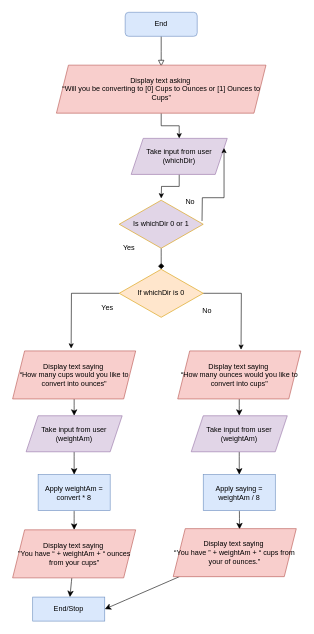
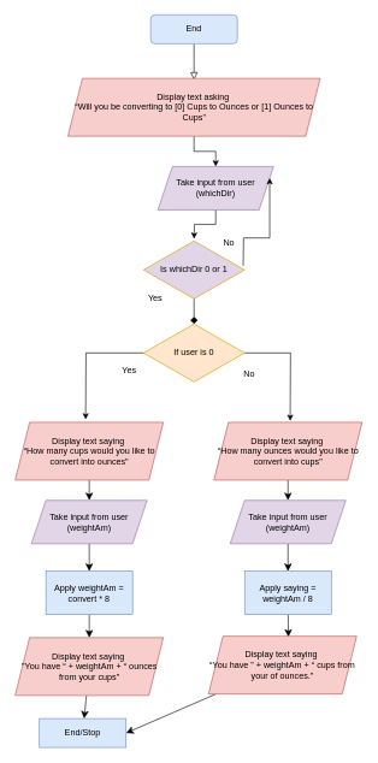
  <mxCell id="0" />
  <mxCell id="1" parent="0" />
  <mxCell id="2" value="" style="rounded=0;html=1;jettySize=auto;orthogonalLoop=1;fontSize=11;endArrow=block;endFill=0;endSize=8;strokeWidth=1;shadow=0;labelBackgroundColor=none;edgeStyle=orthogonalEdgeStyle;" edge="1" parent="1" source="3"><mxGeometry relative="1" as="geometry"><mxPoint x="268" y="110" as="targetPoint" /></mxGeometry></mxCell>
  <mxCell id="3" value="End" style="rounded=1;whiteSpace=wrap;html=1;fontSize=12;glass=0;strokeWidth=1;shadow=0;fillColor=#dae8fc;strokeColor=#6c8ebf;" vertex="1" parent="1"><mxGeometry x="208" y="20" width="120" height="40" as="geometry" /></mxCell>
  <mxCell id="4" style="edgeStyle=orthogonalEdgeStyle;rounded=0;orthogonalLoop=1;jettySize=auto;html=1;entryX=0.5;entryY=0;entryDx=0;entryDy=0;" edge="1" parent="1" source="5" target="7"><mxGeometry relative="1" as="geometry" /></mxCell>
  <mxCell id="5" value="&lt;div&gt;Display text asking&amp;nbsp;&lt;/div&gt;&lt;div&gt;“Will you be converting to [0] Cups to Ounces or [1] Ounces to Cups”&lt;/div&gt;" style="shape=parallelogram;perimeter=parallelogramPerimeter;whiteSpace=wrap;html=1;fixedSize=1;fillColor=#f8cecc;strokeColor=#b85450;" vertex="1" parent="1"><mxGeometry x="93.5" y="108" width="349" height="80" as="geometry" /></mxCell>
  <mxCell id="6" style="edgeStyle=orthogonalEdgeStyle;rounded=0;orthogonalLoop=1;jettySize=auto;html=1;entryX=0.5;entryY=0;entryDx=0;entryDy=0;" edge="1" parent="1" source="7"><mxGeometry relative="1" as="geometry"><mxPoint x="268" y="330" as="targetPoint" /></mxGeometry></mxCell>
  <mxCell id="7" value="&lt;div&gt;Take input from user&lt;/div&gt;&lt;div&gt;(whichDir)&lt;br&gt;&lt;/div&gt;" style="shape=parallelogram;perimeter=parallelogramPerimeter;whiteSpace=wrap;html=1;fixedSize=1;fillColor=#e1d5e7;strokeColor=#9673a6;" vertex="1" parent="1"><mxGeometry x="218" y="230" width="160" height="60" as="geometry" /></mxCell>
  <mxCell id="8" style="edgeStyle=orthogonalEdgeStyle;rounded=0;orthogonalLoop=1;jettySize=auto;html=1;exitX=1;exitY=0.5;exitDx=0;exitDy=0;entryX=1;entryY=0.25;entryDx=0;entryDy=0;" edge="1" parent="1" target="7"><mxGeometry relative="1" as="geometry"><mxPoint x="362" y="292.5" as="targetPoint" /><mxPoint x="336" y="367.5" as="sourcePoint" /></mxGeometry></mxCell>
  <mxCell id="9" value="No" style="text;html=1;align=center;verticalAlign=middle;resizable=0;points=[];autosize=1;strokeColor=none;fillColor=none;" vertex="1" parent="1"><mxGeometry x="296" y="321" width="40" height="30" as="geometry" /></mxCell>
  <mxCell id="10" value="Yes" style="text;html=1;align=center;verticalAlign=middle;resizable=0;points=[];autosize=1;strokeColor=none;fillColor=none;" vertex="1" parent="1"><mxGeometry x="194" y="398" width="40" height="30" as="geometry" /></mxCell>
  <mxCell id="11" style="edgeStyle=orthogonalEdgeStyle;rounded=0;orthogonalLoop=1;jettySize=auto;html=1;" edge="1" parent="1" source="13"><mxGeometry relative="1" as="geometry"><mxPoint x="401" y="582" as="targetPoint" /></mxGeometry></mxCell>
  <mxCell id="12" style="edgeStyle=orthogonalEdgeStyle;rounded=0;orthogonalLoop=1;jettySize=auto;html=1;" edge="1" parent="1" source="13"><mxGeometry relative="1" as="geometry"><mxPoint x="118" y="580" as="targetPoint" /></mxGeometry></mxCell>
- <mxCell id="13" value="If whichDir is 0" style="rhombus;whiteSpace=wrap;html=1;fillColor=#ffe6cc;strokeColor=#d79b00;" vertex="1" parent="1"><mxGeometry x="198" y="448" width="140" height="80" as="geometry" /></mxCell>
+ <mxCell id="13" value="If user is 0" style="rhombus;whiteSpace=wrap;html=1;fillColor=#ffe6cc;strokeColor=#d79b00;" vertex="1" parent="1"><mxGeometry x="198" y="448" width="140" height="80" as="geometry" /></mxCell>
  <mxCell id="14" style="edgeStyle=none;curved=1;rounded=0;orthogonalLoop=1;jettySize=auto;html=1;entryX=0.539;entryY=0.013;entryDx=0;entryDy=0;entryPerimeter=0;fontSize=12;startSize=8;endSize=8;" edge="1" parent="1" source="15" target="29"><mxGeometry relative="1" as="geometry" /></mxCell>
  <mxCell id="15" value="Apply saying = weightAm / 8" style="rounded=0;whiteSpace=wrap;html=1;fillColor=#dae8fc;strokeColor=#6c8ebf;" vertex="1" parent="1"><mxGeometry x="338" y="790" width="120" height="60" as="geometry" /></mxCell>
  <mxCell id="16" style="edgeStyle=none;curved=1;rounded=0;orthogonalLoop=1;jettySize=auto;html=1;fontSize=12;startSize=8;endSize=8;endArrow=diamond;" edge="1" parent="1" source="17" target="13"><mxGeometry relative="1" as="geometry" /></mxCell>
  <mxCell id="17" value="Is whichDir 0 or 1" style="rhombus;whiteSpace=wrap;html=1;fillColor=#e1d5e7;strokeColor=#d79b00;" vertex="1" parent="1"><mxGeometry x="198" y="333" width="140" height="80" as="geometry" /></mxCell>
  <mxCell id="18" value="Yes" style="text;html=1;align=center;verticalAlign=middle;resizable=0;points=[];autosize=1;strokeColor=none;fillColor=none;" vertex="1" parent="1"><mxGeometry x="158" y="498" width="40" height="30" as="geometry" /></mxCell>
  <mxCell id="19" value="No" style="text;html=1;align=center;verticalAlign=middle;resizable=0;points=[];autosize=1;strokeColor=none;fillColor=none;" vertex="1" parent="1"><mxGeometry x="324" y="502" width="40" height="30" as="geometry" /></mxCell>
  <mxCell id="20" style="edgeStyle=none;curved=1;rounded=0;orthogonalLoop=1;jettySize=auto;html=1;fontSize=12;startSize=8;endSize=8;" edge="1" parent="1" source="21" target="23"><mxGeometry relative="1" as="geometry" /></mxCell>
  <mxCell id="21" value="&lt;div&gt;Display text saying&amp;nbsp;&lt;/div&gt;&lt;div&gt;“How many cups would you like to convert into ounces&quot;&lt;/div&gt;" style="shape=parallelogram;perimeter=parallelogramPerimeter;whiteSpace=wrap;html=1;fixedSize=1;fillColor=#f8cecc;strokeColor=#b85450;" vertex="1" parent="1"><mxGeometry x="20.5" y="584" width="205" height="80" as="geometry" /></mxCell>
  <mxCell id="22" style="edgeStyle=none;curved=1;rounded=0;orthogonalLoop=1;jettySize=auto;html=1;fontSize=12;startSize=8;endSize=8;" edge="1" parent="1" source="23" target="31"><mxGeometry relative="1" as="geometry" /></mxCell>
  <mxCell id="23" value="&lt;div&gt;Take input from user&lt;/div&gt;&lt;div&gt;(weightAm)&lt;br&gt;&lt;/div&gt;" style="shape=parallelogram;perimeter=parallelogramPerimeter;whiteSpace=wrap;html=1;fixedSize=1;fillColor=#e1d5e7;strokeColor=#9673a6;" vertex="1" parent="1"><mxGeometry x="43" y="692" width="160" height="60" as="geometry" /></mxCell>
  <mxCell id="24" style="edgeStyle=none;curved=1;rounded=0;orthogonalLoop=1;jettySize=auto;html=1;entryX=0.5;entryY=0;entryDx=0;entryDy=0;fontSize=12;startSize=8;endSize=8;" edge="1" parent="1" source="25" target="27"><mxGeometry relative="1" as="geometry" /></mxCell>
  <mxCell id="25" value="&lt;div&gt;Display text saying&amp;nbsp;&lt;/div&gt;&lt;div&gt;“How many ounces would you like to convert into cups&quot;&lt;/div&gt;" style="shape=parallelogram;perimeter=parallelogramPerimeter;whiteSpace=wrap;html=1;fixedSize=1;fillColor=#f8cecc;strokeColor=#b85450;" vertex="1" parent="1"><mxGeometry x="295.5" y="584" width="205" height="80" as="geometry" /></mxCell>
  <mxCell id="26" style="edgeStyle=none;curved=1;rounded=0;orthogonalLoop=1;jettySize=auto;html=1;entryX=0.5;entryY=0;entryDx=0;entryDy=0;fontSize=12;startSize=8;endSize=8;" edge="1" parent="1" source="27" target="15"><mxGeometry relative="1" as="geometry" /></mxCell>
  <mxCell id="27" value="&lt;div&gt;Take input from user&lt;/div&gt;&lt;div&gt;(weightAm)&lt;br&gt;&lt;/div&gt;" style="shape=parallelogram;perimeter=parallelogramPerimeter;whiteSpace=wrap;html=1;fixedSize=1;fillColor=#e1d5e7;strokeColor=#9673a6;" vertex="1" parent="1"><mxGeometry x="318" y="692" width="160" height="60" as="geometry" /></mxCell>
  <mxCell id="28" style="edgeStyle=none;curved=1;rounded=0;orthogonalLoop=1;jettySize=auto;html=1;entryX=1;entryY=0.5;entryDx=0;entryDy=0;fontSize=12;startSize=8;endSize=8;" edge="1" parent="1" source="29" target="34"><mxGeometry relative="1" as="geometry" /></mxCell>
  <mxCell id="29" value="&lt;div&gt;Display text saying&amp;nbsp;&lt;/div&gt;&lt;div&gt;“You have ” + weightAm + “ cups from your of ounces.&quot;&lt;/div&gt;" style="shape=parallelogram;perimeter=parallelogramPerimeter;whiteSpace=wrap;html=1;fixedSize=1;fillColor=#f8cecc;strokeColor=#b85450;" vertex="1" parent="1"><mxGeometry x="288" y="880" width="205" height="80" as="geometry" /></mxCell>
  <mxCell id="30" style="edgeStyle=none;curved=1;rounded=0;orthogonalLoop=1;jettySize=auto;html=1;fontSize=12;startSize=8;endSize=8;" edge="1" parent="1" source="31" target="33"><mxGeometry relative="1" as="geometry" /></mxCell>
  <mxCell id="31" value="Apply weightAm = convert * 8" style="rounded=0;whiteSpace=wrap;html=1;fillColor=#dae8fc;strokeColor=#6c8ebf;" vertex="1" parent="1"><mxGeometry x="63" y="790" width="120" height="60" as="geometry" /></mxCell>
  <mxCell id="32" style="edgeStyle=none;curved=1;rounded=0;orthogonalLoop=1;jettySize=auto;html=1;fontSize=12;startSize=8;endSize=8;" edge="1" parent="1" source="33" target="34"><mxGeometry relative="1" as="geometry" /></mxCell>
  <mxCell id="33" value="&lt;div&gt;Display text saying&amp;nbsp;&lt;/div&gt;&lt;div&gt;&quot;You have “ + weightAm + “ ounces from your cups&quot;&lt;/div&gt;" style="shape=parallelogram;perimeter=parallelogramPerimeter;whiteSpace=wrap;html=1;fixedSize=1;fillColor=#f8cecc;strokeColor=#b85450;" vertex="1" parent="1"><mxGeometry x="20.5" y="882" width="205" height="80" as="geometry" /></mxCell>
  <mxCell id="34" value="End/Stop" style="whiteSpace=wrap;html=1;fontSize=12;glass=0;strokeWidth=1;shadow=0;fillColor=#dae8fc;strokeColor=#6c8ebf;rounded=0;" vertex="1" parent="1"><mxGeometry x="54" y="994" width="120" height="40" as="geometry" /></mxCell>
